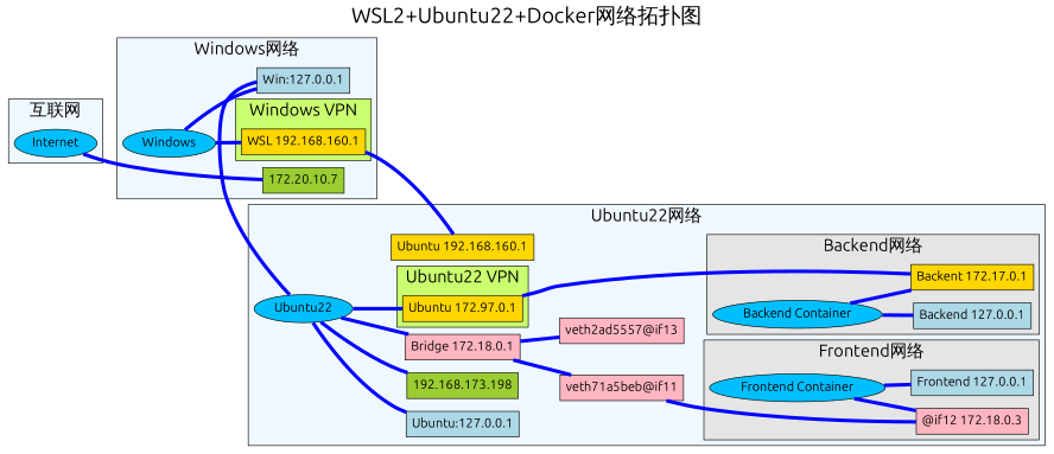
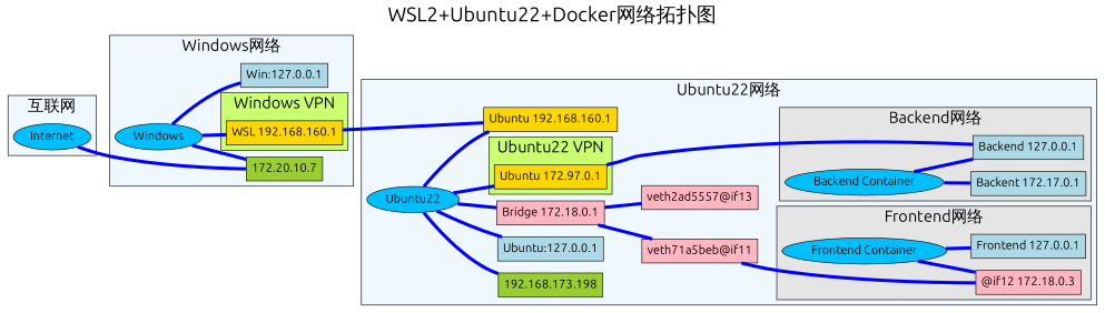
  graph {
    fontcolor=black
    fontname=Ubuntu
    fontsize=30
    label="WSL2+Ubuntu22+Docker网络拓扑图"
    labelloc=t
    rankdir=LR
    node [fillcolor=deepskyblue fontname=Ubuntu fontsize=18 shape=squre style=filled]
    edge [fontname=Ubuntu color=blue penwidth=5]
    Internet [shape=oval]
    "Win:127.0.0.1" [fillcolor=lightblue]
    "172.20.10.7" [fillcolor=yellowgreen]
    "WSL 192.168.160.1" [fillcolor=gold]
    Windows [shape=oval]
    "Ubuntu:127.0.0.1" [fillcolor=lightblue]
    "192.168.173.198" [fillcolor=yellowgreen]
    "Ubuntu 192.168.160.1" [fillcolor=gold]
    "Bridge 172.18.0.1" [fillcolor=lightpink]
    "veth71a5beb@if11" [fillcolor=lightpink]
    "veth2ad5557@if13" [fillcolor=lightpink]
    n12 [fillcolor=gold label="Ubuntu 172.97.0.1"]
    "Frontend 127.0.0.1" [fillcolor=lightblue]
    "@if12 172.18.0.3" [fillcolor=lightpink]
    "Frontend Container" [shape=oval]
    "Backend 127.0.0.1" [fillcolor=lightblue]
-   "Backent 172.17.0.1" [fillcolor=gold]
+   "Backent 172.17.0.1" [fillcolor=lightblue]
    "Backend Container" [shape=oval]
    Ubuntu22 [shape=oval]
    subgraph cluster_1 {
      fillcolor=aliceblue
      fontsize=24
      label="互联网"
      style=filled
      Internet
    }
    subgraph cluster_2 {
      fillcolor=aliceblue
      fontsize=24
      label="Windows网络"
      style=filled
      Windows
      subgraph sub_3 {
        fillcolor=aliceblue
        fontsize=24
        label="Windows网络"
        rank=same
        style=filled
        "Win:127.0.0.1"
        "172.20.10.7"
      }
      subgraph cluster_4 {
        fillcolor=darkolivegreen1
        fontsize=24
        label="Windows VPN"
        style=filled
        "WSL 192.168.160.1"
      }
    }
    subgraph cluster_5 {
      fillcolor=aliceblue
      fontsize=24
      label="Ubuntu22网络"
      style=filled
      Ubuntu22
      subgraph sub_6 {
        fillcolor=aliceblue
        fontsize=24
        label="Ubuntu22网络"
        rank=same
        style=filled
        "Ubuntu:127.0.0.1"
        "192.168.173.198"
        "Ubuntu 192.168.160.1"
        "Bridge 172.18.0.1"
      }
      subgraph sub_7 {
        fillcolor=aliceblue
        fontsize=24
        label="Ubuntu22网络"
        rank=same
        style=filled
        "veth71a5beb@if11"
        "veth2ad5557@if13"
      }
      subgraph cluster_8 {
        fillcolor=darkolivegreen1
        fontsize=24
        label="Ubuntu22 VPN"
        style=filled
        n12
      }
      subgraph cluster_9 {
        fillcolor=gray90
        fontsize=24
        label="Frontend网络"
        style=filled
        "Frontend Container"
        subgraph sub_10 {
          fillcolor=gray90
          fontsize=24
          label="Frontend网络"
          rank=same
          style=filled
          "Frontend 127.0.0.1"
          "@if12 172.18.0.3"
        }
      }
      subgraph cluster_11 {
        fillcolor=gray90
        fontsize=24
        label="Backend网络"
        style=filled
        "Backend Container"
        subgraph sub_12 {
          fillcolor=gray90
          fontsize=24
          label="Backend网络"
          rank=same
          style=filled
          "Backend 127.0.0.1"
          "Backent 172.17.0.1"
        }
      }
    }
    Internet -- Windows [style=invis weight=10 color="" penwidth=""]
    Internet -- Ubuntu22 [style=invis weight=1 color="" penwidth=""]
    "172.20.10.7" -- Internet
    "WSL 192.168.160.1" -- "Ubuntu 192.168.160.1"
    "WSL 192.168.160.1" -- Ubuntu22 [style=invis color="" penwidth=""]
    Windows -- "Win:127.0.0.1"
+   Windows -- "172.20.10.7"
    Windows -- "WSL 192.168.160.1"
    "Bridge 172.18.0.1" -- "veth71a5beb@if11"
    "Bridge 172.18.0.1" -- "veth2ad5557@if13"
    "veth71a5beb@if11" -- "@if12 172.18.0.3"
    "veth71a5beb@if11" -- "Frontend Container" [style=invis color="" penwidth=""]
    "veth2ad5557@if13" -- "Backend Container" [style=invis color="" penwidth=""]
-   n12 -- "Backent 172.17.0.1"
+   n12 -- "Backend 127.0.0.1"
    "Frontend Container" -- "Frontend 127.0.0.1"
    "Frontend Container" -- "@if12 172.18.0.3"
    "Backend Container" -- "Backend 127.0.0.1"
    "Backend Container" -- "Backent 172.17.0.1"
    Ubuntu22 -- "Ubuntu:127.0.0.1"
    Ubuntu22 -- "192.168.173.198"
-   Ubuntu22 -- "Win:127.0.0.1"
+   Ubuntu22 -- "Ubuntu 192.168.160.1"
    Ubuntu22 -- "Bridge 172.18.0.1"
    Ubuntu22 -- n12
  }
